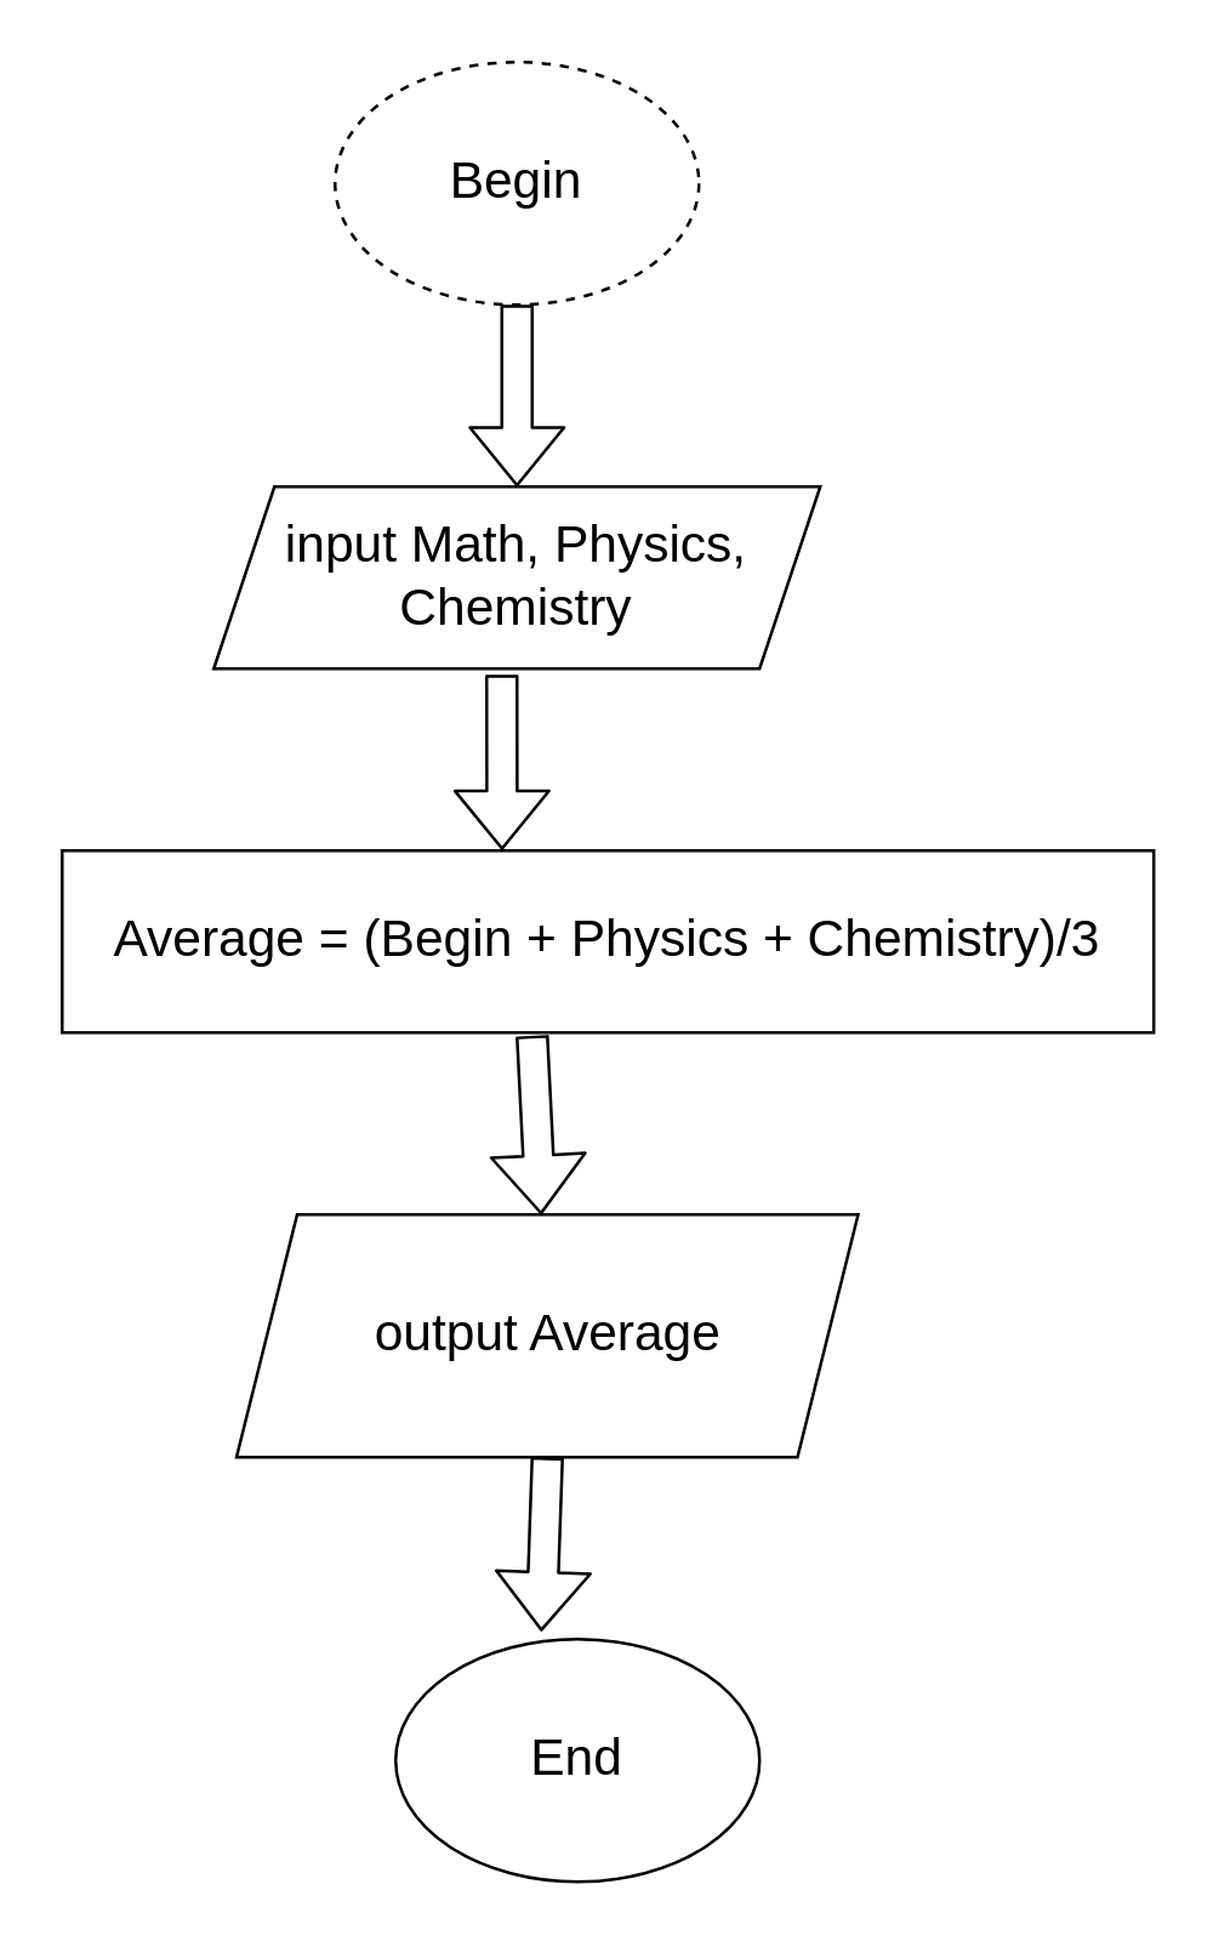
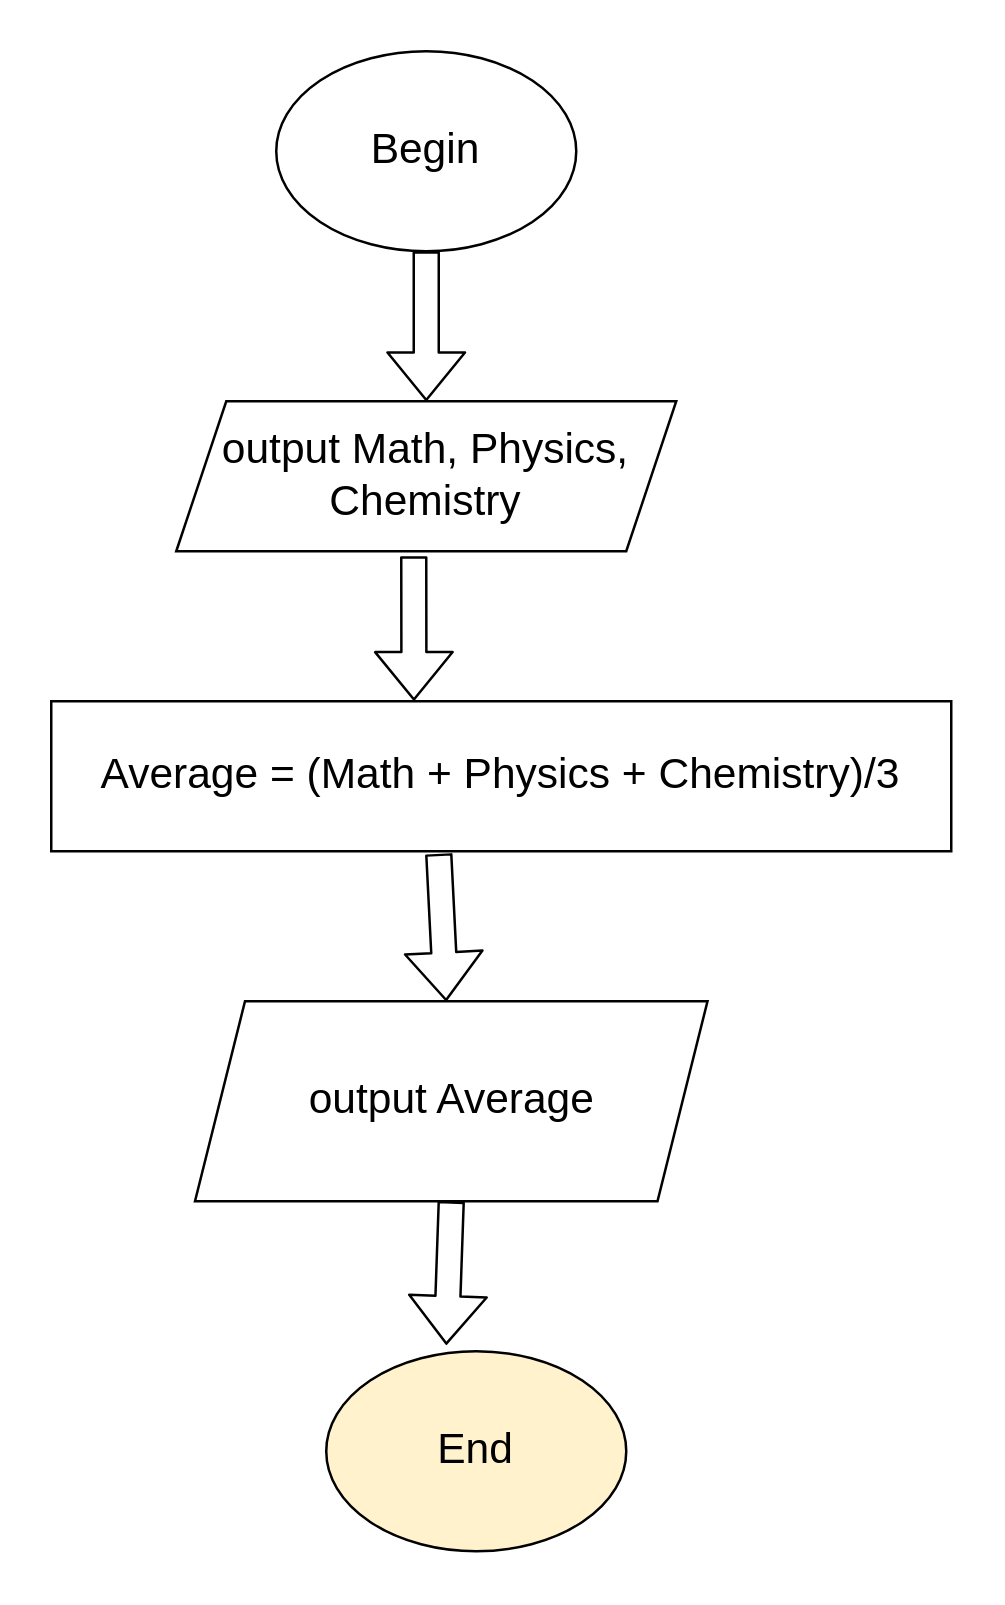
  <mxCell id="0" />
  <mxCell id="1" parent="0" />
- <mxCell id="2" value="Begin" style="ellipse;whiteSpace=wrap;html=1;fontSize=17;dashed=1;" vertex="1" parent="1"><mxGeometry x="110" y="20" width="120" height="80" as="geometry" /></mxCell>
- <mxCell id="3" value="input Math, Physics, Chemistry" style="shape=parallelogram;perimeter=parallelogramPerimeter;whiteSpace=wrap;html=1;fixedSize=1;fontSize=17;" vertex="1" parent="1"><mxGeometry x="70" y="160" width="200" height="60" as="geometry" /></mxCell>
- <mxCell id="4" value="Average = (Begin + Physics + Chemistry)/3" style="rounded=0;whiteSpace=wrap;html=1;fontSize=17;" vertex="1" parent="1"><mxGeometry x="20" y="280" width="360" height="60" as="geometry" /></mxCell>
+ <mxCell id="2" value="Begin" style="ellipse;whiteSpace=wrap;html=1;fontSize=17;" vertex="1" parent="1"><mxGeometry x="110" y="20" width="120" height="80" as="geometry" /></mxCell>
+ <mxCell id="3" value="output Math, Physics, Chemistry" style="shape=parallelogram;perimeter=parallelogramPerimeter;whiteSpace=wrap;html=1;fixedSize=1;fontSize=17;" vertex="1" parent="1"><mxGeometry x="70" y="160" width="200" height="60" as="geometry" /></mxCell>
+ <mxCell id="4" value="Average = (Math + Physics + Chemistry)/3" style="rounded=0;whiteSpace=wrap;html=1;fontSize=17;" vertex="1" parent="1"><mxGeometry x="20" y="280" width="360" height="60" as="geometry" /></mxCell>
  <mxCell id="5" value="output Average" style="shape=parallelogram;perimeter=parallelogramPerimeter;whiteSpace=wrap;html=1;fixedSize=1;fontSize=17;" vertex="1" parent="1"><mxGeometry x="77.5" y="400" width="205" height="80" as="geometry" /></mxCell>
- <mxCell id="6" value="End" style="ellipse;whiteSpace=wrap;html=1;fontSize=17;" vertex="1" parent="1"><mxGeometry x="130" y="540" width="120" height="80" as="geometry" /></mxCell>
+ <mxCell id="6" value="End" style="ellipse;whiteSpace=wrap;html=1;fontSize=17;fillColor=#fff2cc;" vertex="1" parent="1"><mxGeometry x="130" y="540" width="120" height="80" as="geometry" /></mxCell>
  <mxCell id="7" value="" style="shape=flexArrow;endArrow=classic;html=1;fontSize=17;exitX=0.5;exitY=1;exitDx=0;exitDy=0;" edge="1" parent="1" source="2"><mxGeometry width="50" height="50" relative="1" as="geometry"><mxPoint x="170" y="110" as="sourcePoint" /><mxPoint x="170" y="160" as="targetPoint" /></mxGeometry></mxCell>
  <mxCell id="8" value="" style="shape=flexArrow;endArrow=classic;html=1;fontSize=17;entryX=0.403;entryY=-0.003;entryDx=0;entryDy=0;entryPerimeter=0;" edge="1" parent="1" target="4"><mxGeometry width="50" height="50" relative="1" as="geometry"><mxPoint x="165" y="222" as="sourcePoint" /><mxPoint x="190" y="150" as="targetPoint" /></mxGeometry></mxCell>
  <mxCell id="9" value="" style="shape=flexArrow;endArrow=classic;html=1;fontSize=17;" edge="1" parent="1" target="5"><mxGeometry width="50" height="50" relative="1" as="geometry"><mxPoint x="175" y="341" as="sourcePoint" /><mxPoint x="190" y="150" as="targetPoint" /></mxGeometry></mxCell>
  <mxCell id="10" value="" style="shape=flexArrow;endArrow=classic;html=1;fontSize=17;exitX=0.5;exitY=1;exitDx=0;exitDy=0;entryX=0.4;entryY=-0.032;entryDx=0;entryDy=0;entryPerimeter=0;" edge="1" parent="1" source="5" target="6"><mxGeometry width="50" height="50" relative="1" as="geometry"><mxPoint x="140" y="400" as="sourcePoint" /><mxPoint x="190" y="350" as="targetPoint" /></mxGeometry></mxCell>
